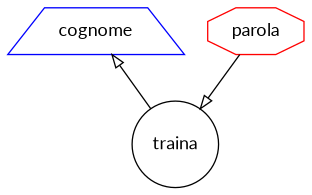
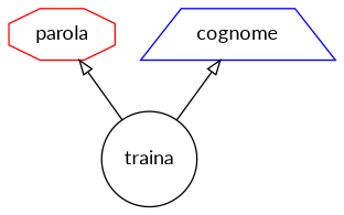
  digraph {
    fontname=Lato
    rankdir=BT
    node [fontname=Lato]
    edge [arrowhead=empty fontname=Lato]
    n1 [label=traina shape=circle]
    n2 [color=red label=parola shape=octagon]
    n3 [color=blue label=cognome shape=trapezium]
    subgraph sub_1 {
      rank=source
      n1
    }
    subgraph sub_2 {
      rank=same
      n2
    }
    subgraph sub_3 {
      rank=same
      n3
    }
    subgraph sub_4 {
      rank=same
    }
    subgraph sub_5 {
      rank=same
    }
-   n2 -> n1
+   n1 -> n2
    n1 -> n3
  }
